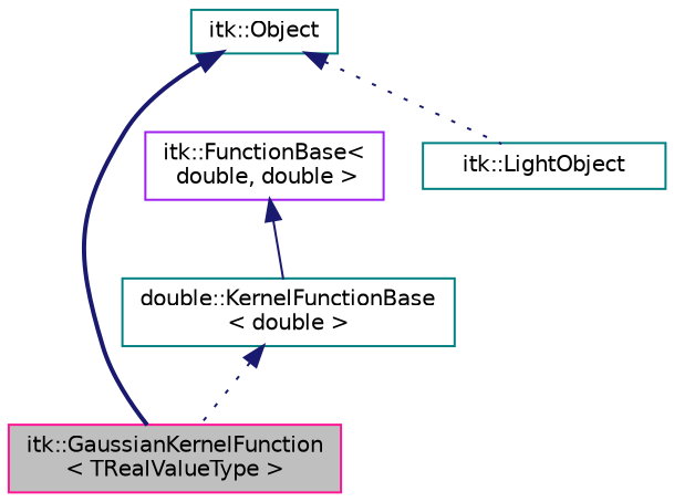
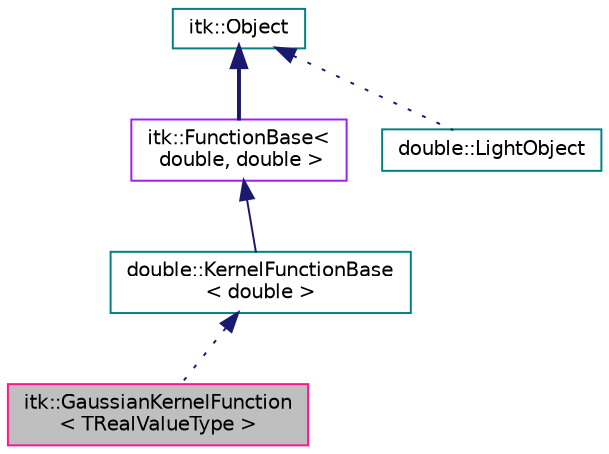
  digraph {
    node [color=teal fillcolor=white fontname=Helvetica fontsize=10 shape=record style=filled]
    edge [color=midnightblue dir=back fontname=Helvetica fontsize=10 labelfontname=Helvetica labelfontsize=10 style=dotted]
    n1 [color=deeppink fillcolor=grey75 fontcolor=black height=0.2 label="itk::GaussianKernelFunction\l\< TRealValueType \>" width=0.4]
    n2 [height=0.2 label="double::KernelFunctionBase\l\< double \>" width=0.4]
    n3 [color=purple height=0.2 label="itk::FunctionBase\<\l double, double \>" width=0.4]
    n4 [height=0.2 label="itk::Object" width=0.4]
-   n5 [height=0.2 label="itk::LightObject" width=0.4]
+   n5 [height=0.2 label="double::LightObject" width=0.4]
    n2 -> n1
    n3 -> n2 [style=solid]
-   n4 -> n1 [style=bold]
+   n4 -> n3 [style=bold]
    n4 -> n5
  }
